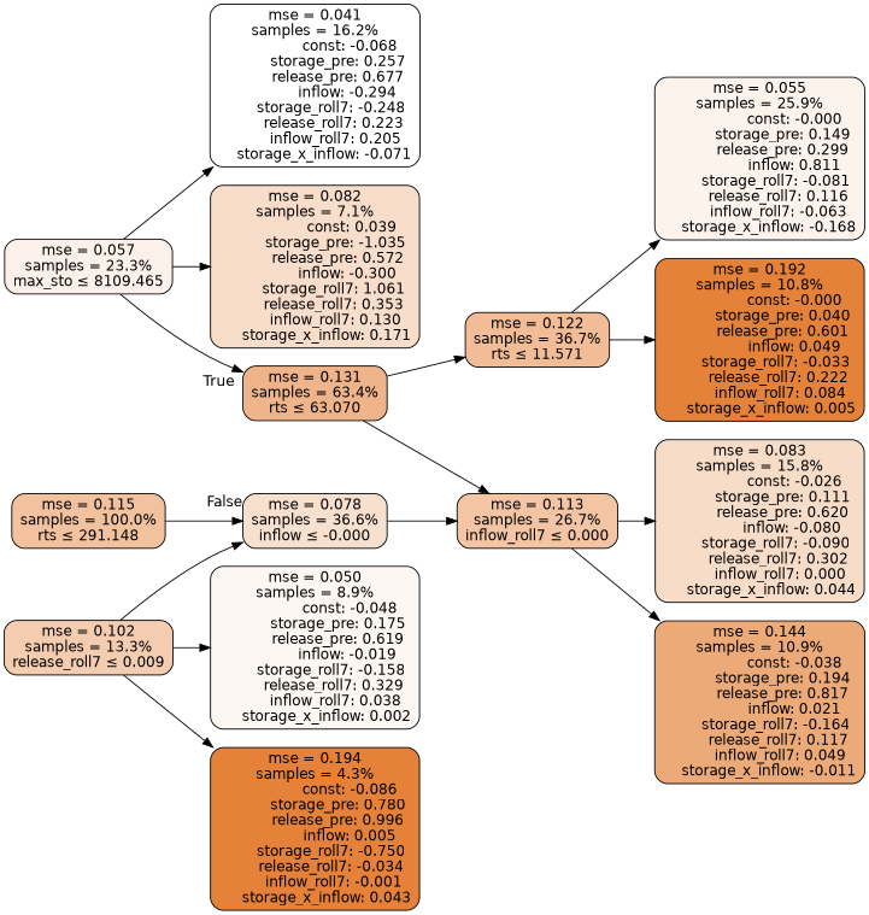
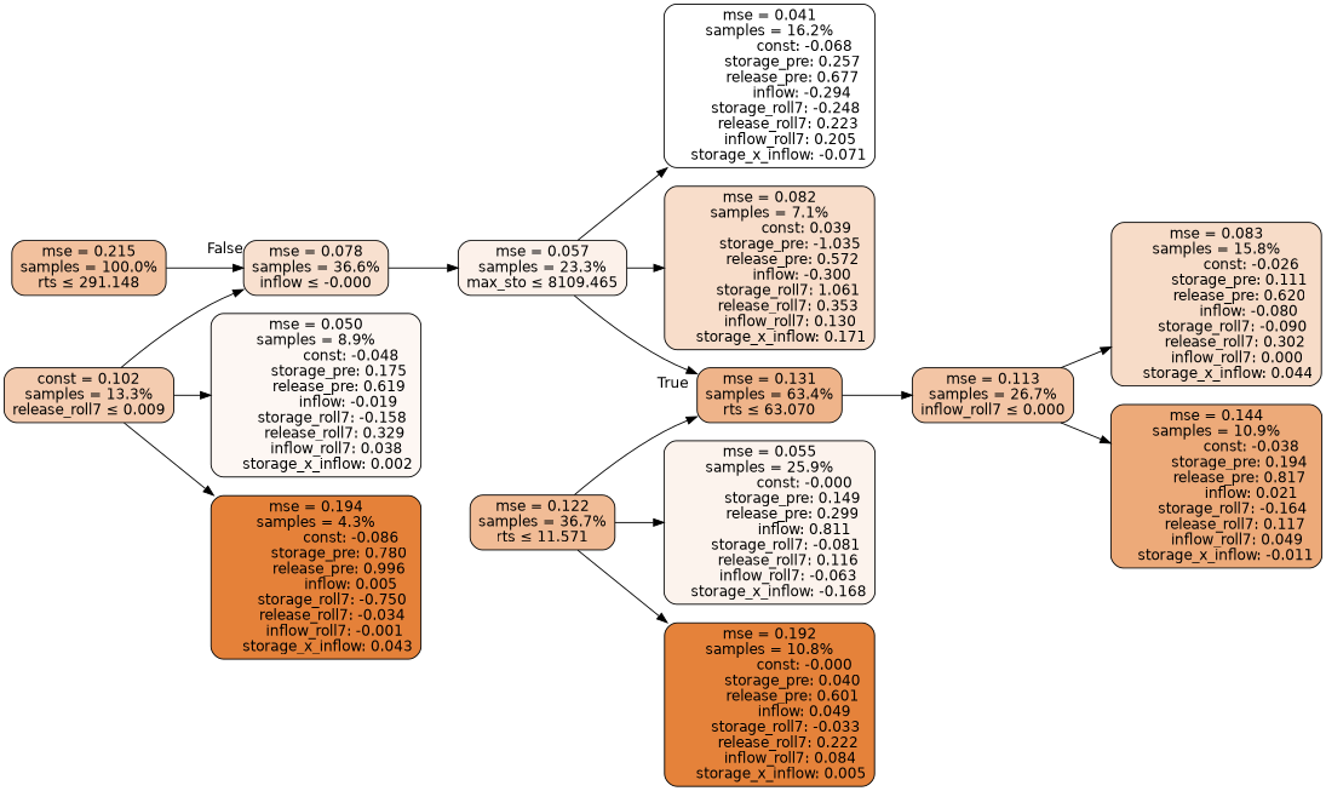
  digraph {
    rankdir=LR
    node [color=black fontname=helvetica shape=rectangle style="filled, rounded"]
    edge [fontname=helvetica]
-   n1 [fillcolor="#f2c19e" label="mse = 0.115\nsamples = 100.0%\nrts &le; 291.148"]
+   n1 [fillcolor="#f2c19e" label="mse = 0.215\nsamples = 100.0%\nrts &le; 291.148"]
    n2 [fillcolor="#f8e0cf" label="mse = 0.078\nsamples = 36.6%\ninflow &le; -0.000"]
    n3 [fillcolor="#efb48a" label="mse = 0.131\nsamples = 63.4%\nrts &le; 63.070"]
    n4 [fillcolor="#f1bc96" label="mse = 0.122\nsamples = 36.7%\nrts &le; 11.571"]
    n5 [fillcolor="#f3c5a5" label="mse = 0.113\nsamples = 26.7%\ninflow_roll7 &le; 0.000"]
    n6 [fillcolor="#fcf1ea" label="mse = 0.057\nsamples = 23.3%\nmax_sto &le; 8109.465"]
    n7 [fillcolor="#fcf3ed" label="mse = 0.055\nsamples = 25.9%\n               const: -0.000\n          storage_pre: 0.149\n          release_pre: 0.299\n               inflow: 0.811\n       storage_roll7: -0.081\n        release_roll7: 0.116\n        inflow_roll7: -0.063\n    storage_x_inflow: -0.168"]
    n8 [fillcolor="#e5823a" label="mse = 0.192\nsamples = 10.8%\n               const: -0.000\n          storage_pre: 0.040\n          release_pre: 0.601\n               inflow: 0.049\n       storage_roll7: -0.033\n        release_roll7: 0.222\n         inflow_roll7: 0.084\n     storage_x_inflow: 0.005"]
    n9 [fillcolor="#f7dcc8" label="mse = 0.083\nsamples = 15.8%\n               const: -0.026\n          storage_pre: 0.111\n          release_pre: 0.620\n              inflow: -0.080\n       storage_roll7: -0.090\n        release_roll7: 0.302\n         inflow_roll7: 0.000\n     storage_x_inflow: 0.044"]
    n10 [fillcolor="#edaa79" label="mse = 0.144\nsamples = 10.9%\n               const: -0.038\n          storage_pre: 0.194\n          release_pre: 0.817\n               inflow: 0.021\n       storage_roll7: -0.164\n        release_roll7: 0.117\n         inflow_roll7: 0.049\n    storage_x_inflow: -0.011"]
    n11 [fillcolor="#ffffff" label="mse = 0.041\nsamples = 16.2%\n               const: -0.068\n          storage_pre: 0.257\n          release_pre: 0.677\n              inflow: -0.294\n       storage_roll7: -0.248\n        release_roll7: 0.223\n         inflow_roll7: 0.205\n    storage_x_inflow: -0.071"]
    n12 [fillcolor="#f8ddca" label="mse = 0.082\nsamples = 7.1%\n                const: 0.039\n         storage_pre: -1.035\n          release_pre: 0.572\n              inflow: -0.300\n        storage_roll7: 1.061\n        release_roll7: 0.353\n         inflow_roll7: 0.130\n     storage_x_inflow: 0.171"]
-   n13 [fillcolor="#f4ccb0" label="mse = 0.102\nsamples = 13.3%\nrelease_roll7 &le; 0.009"]
+   n13 [fillcolor="#f4ccb0" label="const = 0.102\nsamples = 13.3%\nrelease_roll7 &le; 0.009"]
    n14 [fillcolor="#fdf7f3" label="mse = 0.050\nsamples = 8.9%\n               const: -0.048\n          storage_pre: 0.175\n          release_pre: 0.619\n              inflow: -0.019\n       storage_roll7: -0.158\n        release_roll7: 0.329\n         inflow_roll7: 0.038\n     storage_x_inflow: 0.002"]
    n15 [fillcolor="#e58139" label="mse = 0.194\nsamples = 4.3%\n               const: -0.086\n          storage_pre: 0.780\n          release_pre: 0.996\n               inflow: 0.005\n       storage_roll7: -0.750\n       release_roll7: -0.034\n        inflow_roll7: -0.001\n     storage_x_inflow: 0.043"]
    n1 -> n2 [headlabel=False labelangle=-45 labeldistance=2.5]
-   n2 -> n5
-   n3 -> n4
+   n2 -> n6
+   n4 -> n3
    n3 -> n5
    n4 -> n7
    n4 -> n8
    n5 -> n9
    n5 -> n10
    n6 -> n3 [headlabel=True labelangle=45 labeldistance=2.5]
    n6 -> n11
    n6 -> n12
    n13 -> n2
    n13 -> n14
    n13 -> n15
  }
